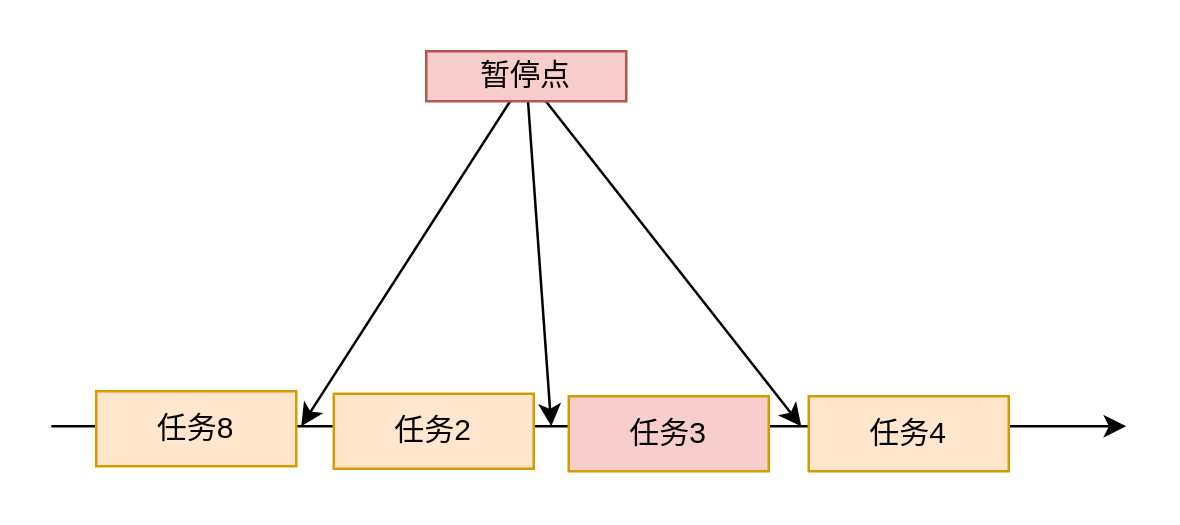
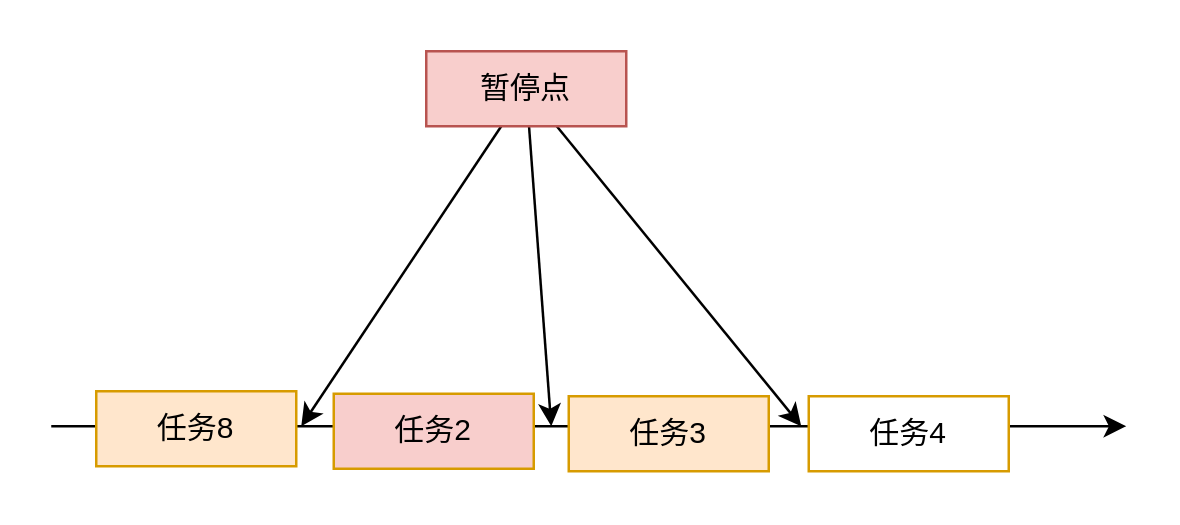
  <mxCell id="0" />
  <mxCell id="1" parent="0" />
  <mxCell id="2" value="" style="endArrow=classic;html=1;" parent="1" edge="1"><mxGeometry width="50" height="50" relative="1" as="geometry"><mxPoint x="20" y="170" as="sourcePoint" /><mxPoint x="450" y="170" as="targetPoint" /></mxGeometry></mxCell>
  <mxCell id="3" value="任务8" style="rounded=0;whiteSpace=wrap;html=1;fillColor=#ffe6cc;strokeColor=#d79b00;" parent="1" vertex="1"><mxGeometry x="38" y="156" width="80" height="30" as="geometry" /></mxCell>
- <mxCell id="4" value="任务2" style="rounded=0;whiteSpace=wrap;html=1;fillColor=#ffe6cc;strokeColor=#d79b00;" parent="1" vertex="1"><mxGeometry x="133" y="157" width="80" height="30" as="geometry" /></mxCell>
- <mxCell id="5" value="任务3" style="rounded=0;whiteSpace=wrap;html=1;fillColor=#f8cecc;strokeColor=#d79b00;" parent="1" vertex="1"><mxGeometry x="227" y="158" width="80" height="30" as="geometry" /></mxCell>
- <mxCell id="6" value="任务4" style="rounded=0;whiteSpace=wrap;html=1;fillColor=#ffe6cc;strokeColor=#d79b00;" parent="1" vertex="1"><mxGeometry x="323" y="158" width="80" height="30" as="geometry" /></mxCell>
+ <mxCell id="4" value="任务2" style="rounded=0;whiteSpace=wrap;html=1;fillColor=#f8cecc;strokeColor=#d79b00;" parent="1" vertex="1"><mxGeometry x="133" y="157" width="80" height="30" as="geometry" /></mxCell>
+ <mxCell id="5" value="任务3" style="rounded=0;whiteSpace=wrap;html=1;fillColor=#ffe6cc;strokeColor=#d79b00;" parent="1" vertex="1"><mxGeometry x="227" y="158" width="80" height="30" as="geometry" /></mxCell>
+ <mxCell id="6" value="任务4" style="rounded=0;whiteSpace=wrap;html=1;fillColor=#ffffff;strokeColor=#d79b00;" parent="1" vertex="1"><mxGeometry x="323" y="158" width="80" height="30" as="geometry" /></mxCell>
  <mxCell id="7" style="edgeStyle=none;sketch=0;html=1;" parent="1" source="10" edge="1"><mxGeometry relative="1" as="geometry"><mxPoint x="120" y="170" as="targetPoint" /></mxGeometry></mxCell>
  <mxCell id="8" style="edgeStyle=none;sketch=0;html=1;" parent="1" source="10" edge="1"><mxGeometry relative="1" as="geometry"><mxPoint x="220" y="170" as="targetPoint" /></mxGeometry></mxCell>
  <mxCell id="9" style="edgeStyle=none;sketch=0;html=1;" parent="1" source="10" edge="1"><mxGeometry relative="1" as="geometry"><mxPoint x="320" y="170" as="targetPoint" /></mxGeometry></mxCell>
- <mxCell id="10" value="暂停点" style="rounded=0;whiteSpace=wrap;html=1;fillColor=#f8cecc;strokeColor=#b85450;" parent="1" vertex="1"><mxGeometry x="170" y="20" width="80" height="20" as="geometry" /></mxCell>
+ <mxCell id="10" value="暂停点" style="rounded=0;whiteSpace=wrap;html=1;fillColor=#f8cecc;strokeColor=#b85450;" parent="1" vertex="1"><mxGeometry x="170" y="20" width="80" height="30" as="geometry" /></mxCell>
